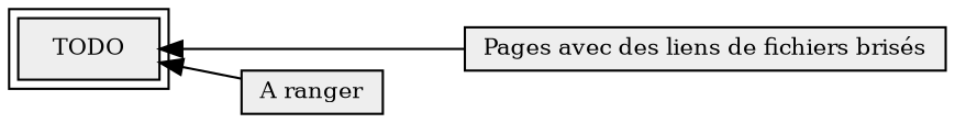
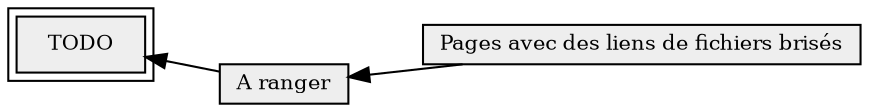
  digraph {
    rankdir=LR
    node [color="#00000" fillcolor="#EEEEEE" font="Helvetica-Bold" fontsize=10 peripheries=1 shape=box style=filled]
    edge [dir=back]
    n1 [height=0 label=TODO peripheries=2]
    n2 [height=0 label="Pages avec des liens de fichiers brisés"]
    n3 [height=0 label="A ranger"]
-   n1 -> n2
+   n3 -> n2
    n1 -> n3
  }
